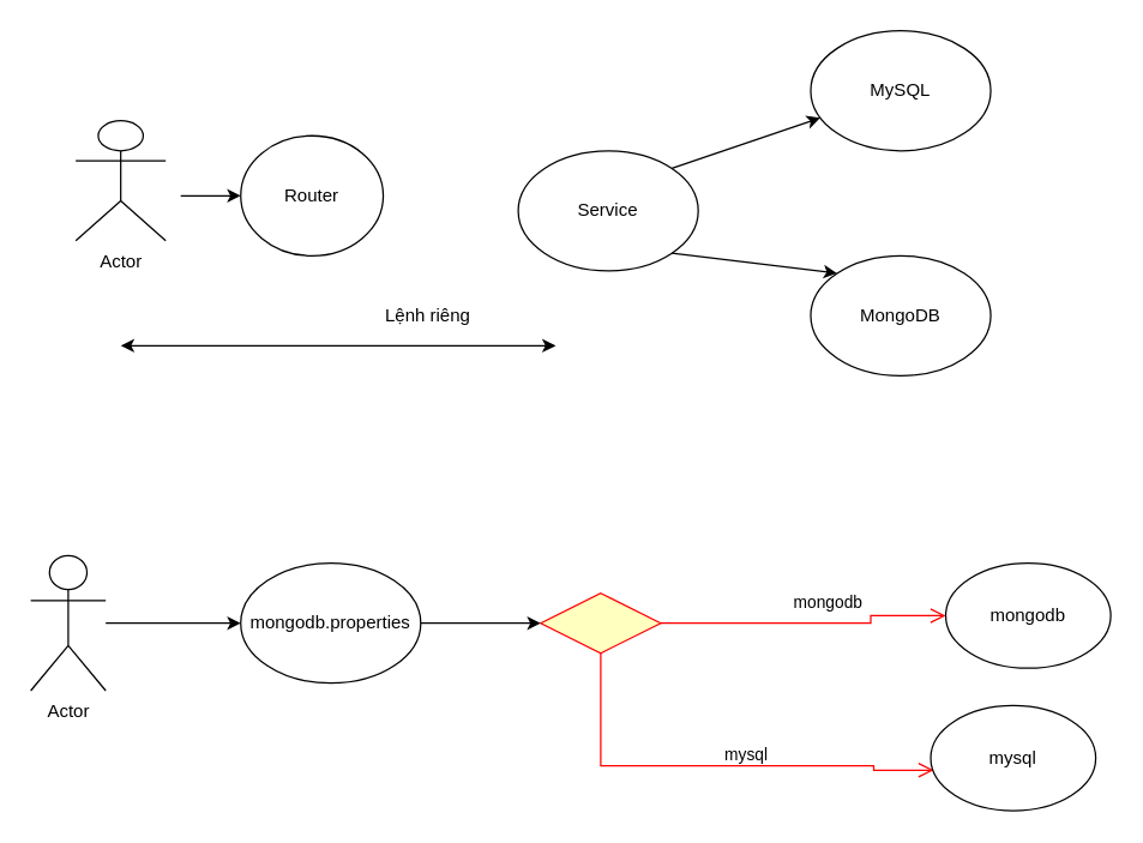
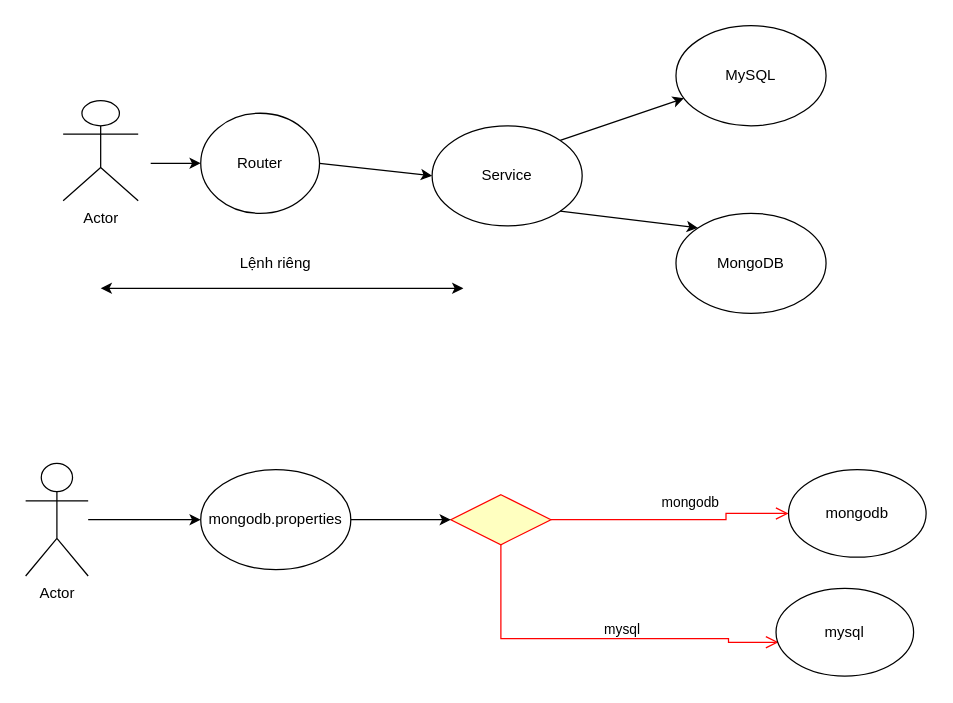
  <mxCell id="0" />
  <mxCell id="1" parent="0" />
  <mxCell id="2" value="" style="endArrow=classic;html=1;rounded=0;exitX=1;exitY=0.5;exitDx=0;exitDy=0;entryX=0;entryY=0.5;entryDx=0;entryDy=0;" parent="1" target="3" edge="1"><mxGeometry width="50" height="50" relative="1" as="geometry"><mxPoint x="120" y="130" as="sourcePoint" /><mxPoint x="260" y="130" as="targetPoint" /></mxGeometry></mxCell>
  <mxCell id="3" value="Router" style="ellipse;whiteSpace=wrap;html=1;" parent="1" vertex="1"><mxGeometry x="160" y="90" width="95" height="80" as="geometry" /></mxCell>
  <mxCell id="4" value="Service" style="ellipse;whiteSpace=wrap;html=1;" parent="1" vertex="1"><mxGeometry x="345" y="100" width="120" height="80" as="geometry" /></mxCell>
+ <mxCell id="5" value="" style="endArrow=classic;html=1;rounded=0;exitX=1;exitY=0.5;exitDx=0;exitDy=0;entryX=0;entryY=0.5;entryDx=0;entryDy=0;" parent="1" source="3" target="4" edge="1"><mxGeometry width="50" height="50" relative="1" as="geometry"><mxPoint x="340" y="200" as="sourcePoint" /><mxPoint x="390" y="150" as="targetPoint" /></mxGeometry></mxCell>
  <mxCell id="6" value="" style="endArrow=classic;html=1;rounded=0;exitX=1;exitY=0;exitDx=0;exitDy=0;" parent="1" source="4" target="7" edge="1"><mxGeometry width="50" height="50" relative="1" as="geometry"><mxPoint x="340" y="200" as="sourcePoint" /><mxPoint x="520" y="70" as="targetPoint" /></mxGeometry></mxCell>
  <mxCell id="7" value="MySQL" style="ellipse;whiteSpace=wrap;html=1;" parent="1" vertex="1"><mxGeometry x="540" y="20" width="120" height="80" as="geometry" /></mxCell>
  <mxCell id="8" value="MongoDB" style="ellipse;whiteSpace=wrap;html=1;" parent="1" vertex="1"><mxGeometry x="540" y="170" width="120" height="80" as="geometry" /></mxCell>
  <mxCell id="9" value="" style="endArrow=classic;html=1;rounded=0;exitX=1;exitY=1;exitDx=0;exitDy=0;entryX=0;entryY=0;entryDx=0;entryDy=0;" parent="1" source="4" target="8" edge="1"><mxGeometry width="50" height="50" relative="1" as="geometry"><mxPoint x="340" y="200" as="sourcePoint" /><mxPoint x="390" y="150" as="targetPoint" /></mxGeometry></mxCell>
  <mxCell id="10" value="" style="endArrow=classic;startArrow=classic;html=1;rounded=0;" parent="1" edge="1"><mxGeometry width="50" height="50" relative="1" as="geometry"><mxPoint x="80" y="230" as="sourcePoint" /><mxPoint x="370" y="230" as="targetPoint" /></mxGeometry></mxCell>
- <mxCell id="11" value="Lệnh riêng" style="text;html=1;align=center;verticalAlign=middle;whiteSpace=wrap;rounded=0;" parent="1" vertex="1"><mxGeometry x="240" y="195" width="90" height="30" as="geometry" /></mxCell>
+ <mxCell id="11" value="Lệnh riêng" style="text;html=1;align=center;verticalAlign=middle;whiteSpace=wrap;rounded=0;" parent="1" vertex="1"><mxGeometry x="175" y="195" width="90" height="30" as="geometry" /></mxCell>
  <mxCell id="12" value="Actor" style="shape=umlActor;verticalLabelPosition=bottom;verticalAlign=top;html=1;outlineConnect=0;" parent="1" vertex="1"><mxGeometry x="50" y="80" width="60" height="80" as="geometry" /></mxCell>
  <mxCell id="13" value="Actor" style="shape=umlActor;verticalLabelPosition=bottom;verticalAlign=top;html=1;outlineConnect=0;" vertex="1" parent="1"><mxGeometry x="20" y="370" width="50" height="90" as="geometry" /></mxCell>
  <mxCell id="14" value="mongodb.properties" style="ellipse;whiteSpace=wrap;html=1;" vertex="1" parent="1"><mxGeometry x="160" y="375" width="120" height="80" as="geometry" /></mxCell>
  <mxCell id="15" value="" style="endArrow=classic;html=1;rounded=0;entryX=0;entryY=0.5;entryDx=0;entryDy=0;" edge="1" parent="1" source="13" target="14"><mxGeometry width="50" height="50" relative="1" as="geometry"><mxPoint x="340" y="440" as="sourcePoint" /><mxPoint x="390" y="390" as="targetPoint" /></mxGeometry></mxCell>
  <mxCell id="16" value="&lt;div&gt;&lt;br&gt;&lt;/div&gt;&lt;div&gt;&lt;br&gt;&lt;/div&gt;" style="rhombus;whiteSpace=wrap;html=1;fontColor=#000000;fillColor=#ffffc0;strokeColor=#ff0000;" vertex="1" parent="1"><mxGeometry x="360" y="395" width="80" height="40" as="geometry" /></mxCell>
  <mxCell id="17" value="mongodb" style="edgeStyle=orthogonalEdgeStyle;html=1;align=left;verticalAlign=bottom;endArrow=open;endSize=8;strokeColor=#ff0000;rounded=0;entryX=0;entryY=0.5;entryDx=0;entryDy=0;" edge="1" source="16" parent="1" target="20"><mxGeometry x="-0.111" y="5" relative="1" as="geometry"><mxPoint x="560" y="410" as="targetPoint" /><Array as="points"><mxPoint x="580" y="415" /><mxPoint x="580" y="410" /></Array><mxPoint as="offset" /></mxGeometry></mxCell>
  <mxCell id="18" value="mysql" style="edgeStyle=orthogonalEdgeStyle;html=1;align=left;verticalAlign=top;endArrow=open;endSize=8;strokeColor=#ff0000;rounded=0;entryX=0.018;entryY=0.614;entryDx=0;entryDy=0;entryPerimeter=0;" edge="1" source="16" parent="1" target="21"><mxGeometry x="0.037" y="20" relative="1" as="geometry"><mxPoint x="560" y="510" as="targetPoint" /><Array as="points"><mxPoint x="400" y="510" /><mxPoint x="582" y="510" /><mxPoint x="582" y="513" /></Array><mxPoint as="offset" /></mxGeometry></mxCell>
  <mxCell id="19" value="" style="endArrow=classic;html=1;rounded=0;exitX=1;exitY=0.5;exitDx=0;exitDy=0;entryX=0;entryY=0.5;entryDx=0;entryDy=0;" edge="1" parent="1" source="14" target="16"><mxGeometry width="50" height="50" relative="1" as="geometry"><mxPoint x="340" y="360" as="sourcePoint" /><mxPoint x="390" y="310" as="targetPoint" /></mxGeometry></mxCell>
  <mxCell id="20" value="mongodb" style="ellipse;whiteSpace=wrap;html=1;" vertex="1" parent="1"><mxGeometry x="630" y="375" width="110" height="70" as="geometry" /></mxCell>
  <mxCell id="21" value="mysql" style="ellipse;whiteSpace=wrap;html=1;" vertex="1" parent="1"><mxGeometry x="620" y="470" width="110" height="70" as="geometry" /></mxCell>
